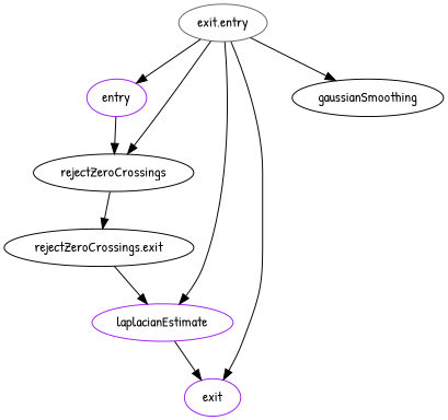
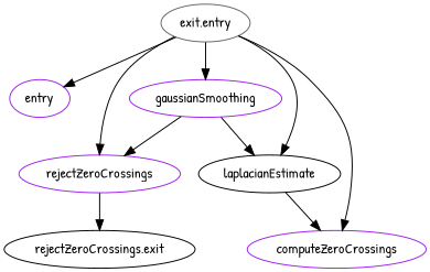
  strict digraph {
    fontname="Patrick Hand"
    node [color=black fontname="Patrick Hand"]
    edge [fontname="Patrick Hand"]
    n1 [color=purple label=entry]
-   rejectZeroCrossings
+   rejectZeroCrossings [color=purple]
    n3 [label="rejectZeroCrossings.exit"]
    n4 [color=gray40 label="exit.entry"]
-   laplacianEstimate [color=purple]
-   computeZeroCrossings [color=purple label=exit]
-   gaussianSmoothing
-   n1 -> rejectZeroCrossings
+   laplacianEstimate
+   computeZeroCrossings [color=purple]
+   gaussianSmoothing [color=purple]
+   gaussianSmoothing -> rejectZeroCrossings
    rejectZeroCrossings -> n3
    n4 -> n1
    n4 -> rejectZeroCrossings
    n4 -> laplacianEstimate
    n4 -> computeZeroCrossings
    n4 -> gaussianSmoothing
    laplacianEstimate -> computeZeroCrossings
-   n3 -> laplacianEstimate
+   gaussianSmoothing -> laplacianEstimate
  }
